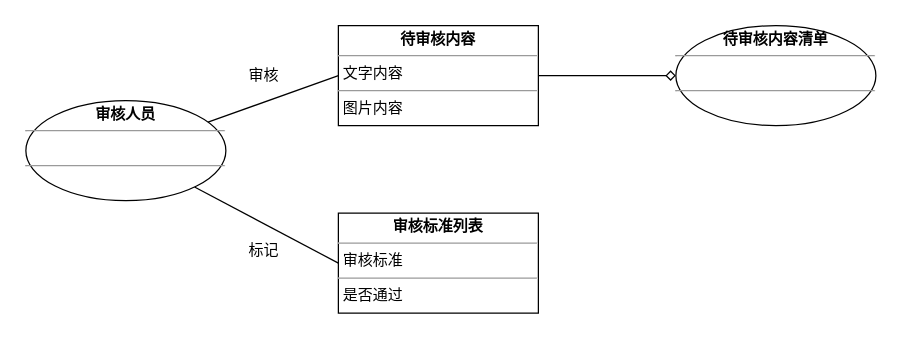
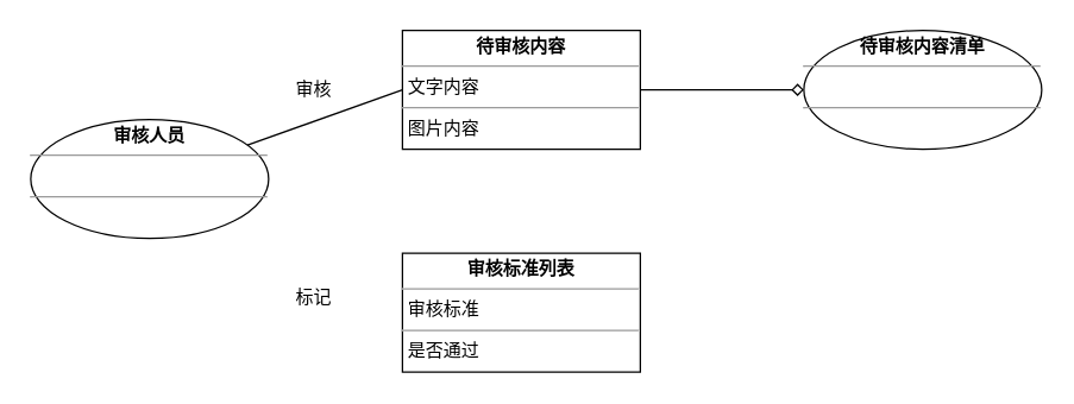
  <mxCell id="0" />
  <mxCell id="1" parent="0" />
  <mxCell id="2" style="edgeStyle=orthogonalEdgeStyle;rounded=0;orthogonalLoop=1;jettySize=auto;html=1;entryX=1;entryY=0.5;entryDx=0;entryDy=0;endArrow=none;endFill=0;startArrow=diamond;startFill=0;" edge="1" parent="1" source="3" target="7"><mxGeometry relative="1" as="geometry" /></mxCell>
  <mxCell id="3" value="&lt;p style=&quot;margin: 0px ; margin-top: 4px ; text-align: center&quot;&gt;&lt;b&gt;待审核内容清单&lt;/b&gt;&lt;/p&gt;&lt;hr size=&quot;1&quot;&gt;&lt;p style=&quot;margin: 0px ; margin-left: 4px&quot;&gt;&lt;br&gt;&lt;/p&gt;&lt;hr size=&quot;1&quot;&gt;&lt;p style=&quot;margin: 0px ; margin-left: 4px&quot;&gt;&lt;br&gt;&lt;/p&gt;" style="ellipse;verticalAlign=top;align=left;overflow=fill;fontSize=12;fontFamily=Helvetica;html=1;" vertex="1" parent="1"><mxGeometry x="540" y="20" width="160" height="80" as="geometry" /></mxCell>
  <mxCell id="4" style="rounded=0;orthogonalLoop=1;jettySize=auto;html=1;entryX=0;entryY=0.5;entryDx=0;entryDy=0;startArrow=none;startFill=0;endArrow=none;endFill=0;" edge="1" parent="1" source="6" target="7"><mxGeometry relative="1" as="geometry" /></mxCell>
- <mxCell id="5" style="edgeStyle=none;rounded=0;orthogonalLoop=1;jettySize=auto;html=1;entryX=0;entryY=0.5;entryDx=0;entryDy=0;startArrow=none;startFill=0;endArrow=none;endFill=0;" edge="1" parent="1" source="6" target="9"><mxGeometry relative="1" as="geometry" /></mxCell>
  <mxCell id="6" value="&lt;p style=&quot;margin: 0px ; margin-top: 4px ; text-align: center&quot;&gt;&lt;b&gt;审核人员&lt;/b&gt;&lt;/p&gt;&lt;hr size=&quot;1&quot;&gt;&lt;p style=&quot;margin: 0px ; margin-left: 4px&quot;&gt;&lt;br&gt;&lt;/p&gt;&lt;hr size=&quot;1&quot;&gt;&lt;p style=&quot;margin: 0px ; margin-left: 4px&quot;&gt;&lt;br&gt;&lt;/p&gt;" style="ellipse;verticalAlign=top;align=left;overflow=fill;fontSize=12;fontFamily=Helvetica;html=1;" vertex="1" parent="1"><mxGeometry x="20" y="80" width="160" height="80" as="geometry" /></mxCell>
  <mxCell id="7" value="&lt;p style=&quot;margin: 0px ; margin-top: 4px ; text-align: center&quot;&gt;&lt;b&gt;待审核内容&lt;/b&gt;&lt;/p&gt;&lt;hr size=&quot;1&quot;&gt;&lt;p style=&quot;margin: 0px ; margin-left: 4px&quot;&gt;文字内容&lt;/p&gt;&lt;hr size=&quot;1&quot;&gt;&lt;p style=&quot;margin: 0px ; margin-left: 4px&quot;&gt;图片内容&lt;/p&gt;" style="verticalAlign=top;align=left;overflow=fill;fontSize=12;fontFamily=Helvetica;html=1;" vertex="1" parent="1"><mxGeometry x="270" y="20" width="160" height="80" as="geometry" /></mxCell>
  <mxCell id="8" value="审核" style="text;html=1;align=center;verticalAlign=middle;resizable=0;points=[];autosize=1;" vertex="1" parent="1"><mxGeometry x="190" y="50" width="40" height="20" as="geometry" /></mxCell>
  <mxCell id="9" value="&lt;p style=&quot;margin: 0px ; margin-top: 4px ; text-align: center&quot;&gt;&lt;b&gt;审核标准列表&lt;/b&gt;&lt;/p&gt;&lt;hr size=&quot;1&quot;&gt;&lt;p style=&quot;margin: 0px ; margin-left: 4px&quot;&gt;审核标准&lt;/p&gt;&lt;hr size=&quot;1&quot;&gt;&lt;p style=&quot;margin: 0px ; margin-left: 4px&quot;&gt;是否通过&lt;/p&gt;" style="verticalAlign=top;align=left;overflow=fill;fontSize=12;fontFamily=Helvetica;html=1;" vertex="1" parent="1"><mxGeometry x="270" y="170" width="160" height="80" as="geometry" /></mxCell>
  <mxCell id="10" value="标记" style="text;html=1;align=center;verticalAlign=middle;resizable=0;points=[];autosize=1;" vertex="1" parent="1"><mxGeometry x="190" y="190" width="40" height="20" as="geometry" /></mxCell>
